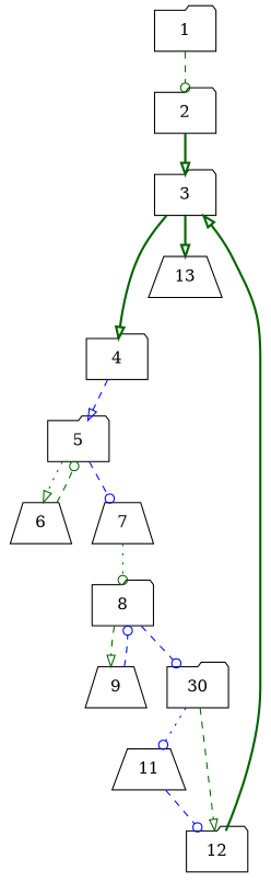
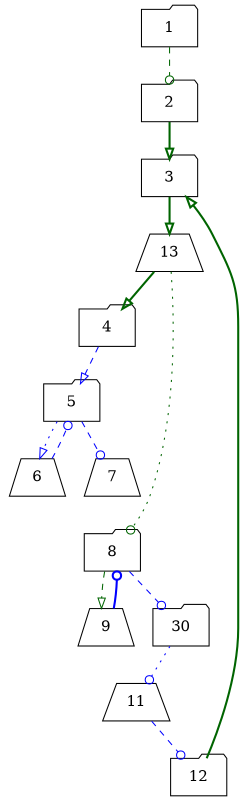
  digraph {
    node [shape=folder]
    edge [arrowhead=odot color=darkgreen style=dashed]
    1
    2
    3
    4
    13 [shape=trapezium]
    5
    6 [shape=trapezium]
    7 [shape=trapezium]
    8
    9 [shape=trapezium]
    n11 [label=30]
    11 [shape=trapezium]
    12
    1 -> 2
    2 -> 3 [arrowhead=onormal style=bold]
-   3 -> 4 [arrowhead=onormal style=bold]
+   13 -> 4 [arrowhead=onormal style=bold]
    3 -> 13 [arrowhead=onormal style=bold]
    4 -> 5 [arrowhead=onormal color=blue]
-   5 -> 6 [arrowhead=onormal style=dotted]
+   5 -> 6 [arrowhead=onormal color=blue style=dotted]
    5 -> 7 [color=blue]
-   6 -> 5
-   7 -> 8 [style=dotted]
+   6 -> 5 [color=blue]
+   13 -> 8 [style=dotted]
    8 -> 9 [arrowhead=onormal]
    8 -> n11 [color=blue]
-   9 -> 8 [color=blue]
+   9 -> 8 [color=blue style=bold]
    n11 -> 11 [color=blue style=dotted]
-   n11 -> 12 [arrowhead=onormal]
    11 -> 12 [color=blue]
    12 -> 3 [arrowhead=onormal style=bold]
  }
